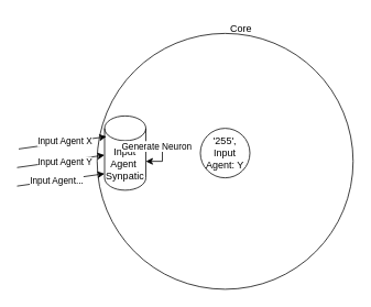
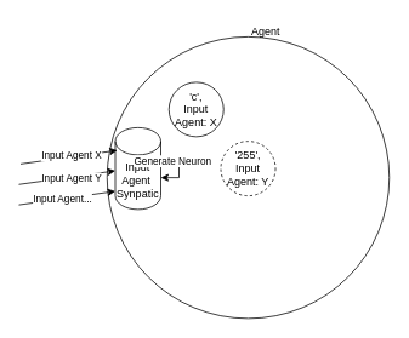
  <mxCell id="0" />
  <mxCell id="1" parent="0" />
  <mxCell id="2" value="" style="ellipse;whiteSpace=wrap;html=1;aspect=fixed;" vertex="1" parent="1"><mxGeometry x="117" y="40" width="310" height="310" as="geometry" /></mxCell>
- <mxCell id="3" value="Core" style="text;html=1;align=center;verticalAlign=middle;resizable=0;points=[];autosize=1;strokeColor=none;fillColor=none;" vertex="1" parent="1"><mxGeometry x="266" y="20" width="50" height="30" as="geometry" /></mxCell>
+ <mxCell id="3" value="Agent" style="text;html=1;align=center;verticalAlign=middle;resizable=0;points=[];autosize=1;strokeColor=none;fillColor=none;" vertex="1" parent="1"><mxGeometry x="266" y="20" width="50" height="30" as="geometry" /></mxCell>
  <mxCell id="4" value="Input&lt;div&gt;Agent&amp;nbsp;&lt;/div&gt;&lt;div&gt;Synpatic&lt;/div&gt;" style="shape=cylinder3;whiteSpace=wrap;html=1;boundedLbl=1;backgroundOutline=1;size=15;" vertex="1" parent="1"><mxGeometry x="126" y="140" width="50" height="90" as="geometry" /></mxCell>
+ <mxCell id="5" value="'c',&lt;div&gt;Input Agent: X&lt;/div&gt;" style="ellipse;whiteSpace=wrap;html=1;aspect=fixed;" vertex="1" parent="1"><mxGeometry x="185" y="90" width="60" height="60" as="geometry" /></mxCell>
  <mxCell id="6" style="edgeStyle=orthogonalEdgeStyle;rounded=0;orthogonalLoop=1;jettySize=auto;html=1;elbow=horizontal;" edge="1" parent="1" source="4" target="4"><mxGeometry relative="1" as="geometry" /></mxCell>
  <mxCell id="7" value="Generate Neuron" style="edgeLabel;html=1;align=center;verticalAlign=middle;resizable=0;points=[];" vertex="1" connectable="0" parent="6"><mxGeometry x="-0.61" y="-1" relative="1" as="geometry"><mxPoint as="offset" /></mxGeometry></mxCell>
  <mxCell id="8" value="" style="endArrow=classic;html=1;rounded=0;entryX=0.044;entryY=0.278;entryDx=0;entryDy=0;entryPerimeter=0;" edge="1" parent="1" target="4"><mxGeometry width="50" height="50" relative="1" as="geometry"><mxPoint x="22" y="180" as="sourcePoint" /><mxPoint x="72" y="130" as="targetPoint" /></mxGeometry></mxCell>
  <mxCell id="9" value="Input Agent X" style="edgeLabel;html=1;align=center;verticalAlign=middle;resizable=0;points=[];" vertex="1" connectable="0" parent="8"><mxGeometry x="0.327" relative="1" as="geometry"><mxPoint x="-15" as="offset" /></mxGeometry></mxCell>
  <mxCell id="10" value="" style="endArrow=classic;html=1;rounded=0;entryX=0.044;entryY=0.278;entryDx=0;entryDy=0;entryPerimeter=0;" edge="1" parent="1"><mxGeometry width="50" height="50" relative="1" as="geometry"><mxPoint x="20" y="202.5" as="sourcePoint" /><mxPoint x="126" y="187.5" as="targetPoint" /></mxGeometry></mxCell>
  <mxCell id="11" value="Input Agent Y" style="edgeLabel;html=1;align=center;verticalAlign=middle;resizable=0;points=[];" vertex="1" connectable="0" parent="10"><mxGeometry x="-0.194" y="2" relative="1" as="geometry"><mxPoint x="15" y="1" as="offset" /></mxGeometry></mxCell>
  <mxCell id="12" value="" style="endArrow=classic;html=1;rounded=0;entryX=0.044;entryY=0.278;entryDx=0;entryDy=0;entryPerimeter=0;" edge="1" parent="1"><mxGeometry width="50" height="50" relative="1" as="geometry"><mxPoint x="20" y="225" as="sourcePoint" /><mxPoint x="126" y="210" as="targetPoint" /></mxGeometry></mxCell>
  <mxCell id="13" value="Input Agent..." style="edgeLabel;html=1;align=center;verticalAlign=middle;resizable=0;points=[];" vertex="1" connectable="0" parent="12"><mxGeometry x="-0.258" y="1" relative="1" as="geometry"><mxPoint x="8" as="offset" /></mxGeometry></mxCell>
- <mxCell id="14" value="'255',&lt;div&gt;Input Agent: Y&lt;/div&gt;" style="ellipse;whiteSpace=wrap;html=1;aspect=fixed;" vertex="1" parent="1"><mxGeometry x="242" y="155" width="60" height="60" as="geometry" /></mxCell>
+ <mxCell id="14" value="'255',&lt;div&gt;Input Agent: Y&lt;/div&gt;" style="ellipse;whiteSpace=wrap;html=1;aspect=fixed;dashed=1;" vertex="1" parent="1"><mxGeometry x="242" y="155" width="60" height="60" as="geometry" /></mxCell>
